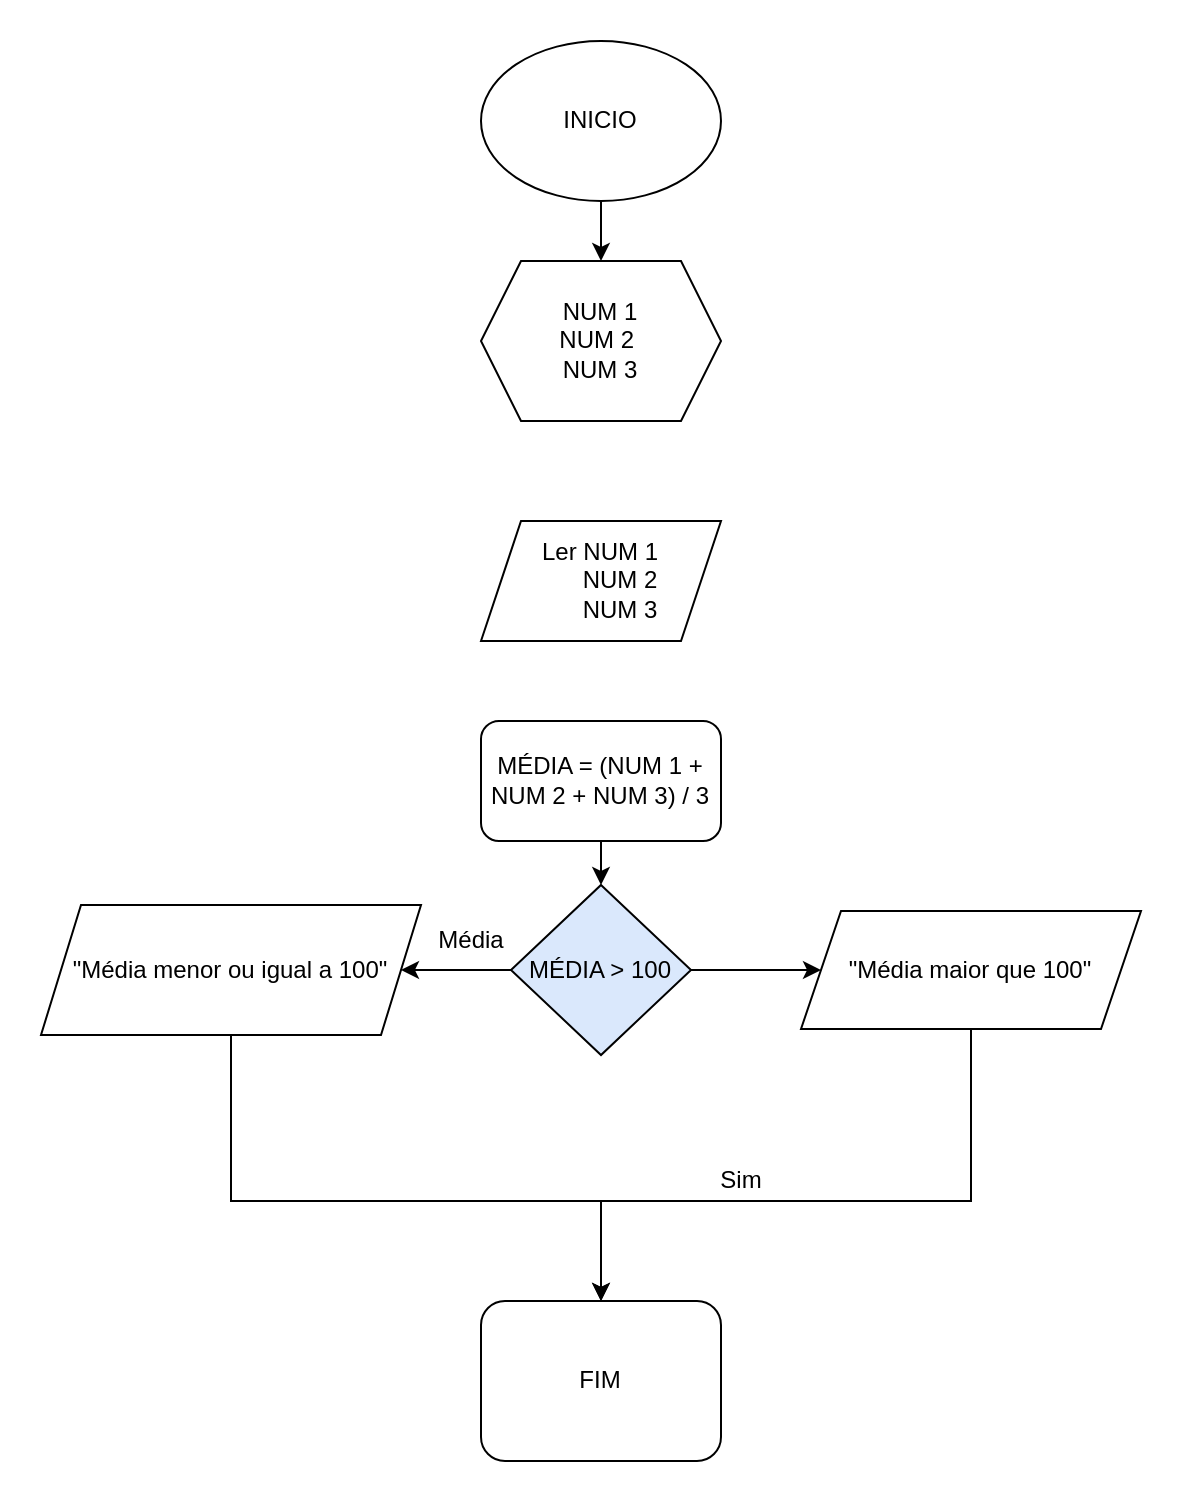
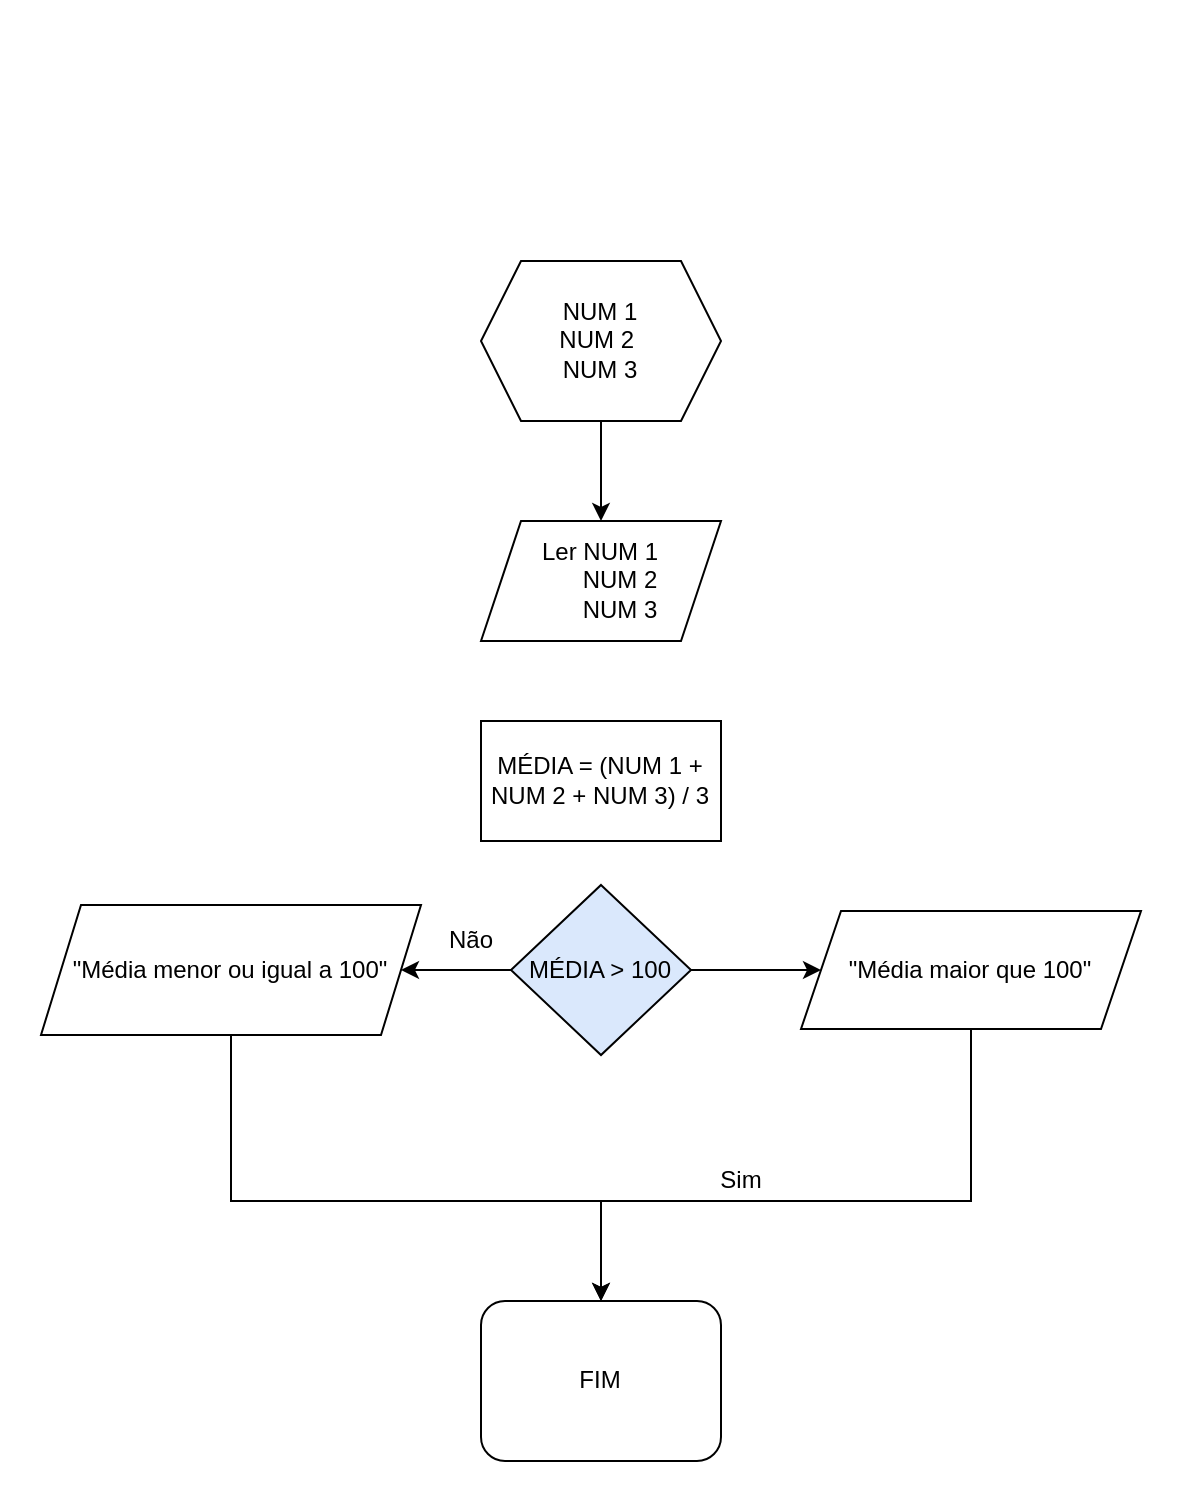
  <mxCell id="0" />
  <mxCell id="1" parent="0" />
- <mxCell id="2" value="" style="edgeStyle=orthogonalEdgeStyle;rounded=0;orthogonalLoop=1;jettySize=auto;html=1;" edge="1" parent="1" source="3" target="5"><mxGeometry relative="1" as="geometry" /></mxCell>
- <mxCell id="3" value="INICIO" style="ellipse;whiteSpace=wrap;html=1;" vertex="1" parent="1"><mxGeometry x="240" y="20" width="120" height="80" as="geometry" /></mxCell>
+ <mxCell id="4" value="" style="edgeStyle=orthogonalEdgeStyle;rounded=0;orthogonalLoop=1;jettySize=auto;html=1;" edge="1" parent="1" source="5" target="6"><mxGeometry relative="1" as="geometry" /></mxCell>
  <mxCell id="5" value="NUM 1&lt;div&gt;NUM 2&amp;nbsp;&lt;/div&gt;&lt;div&gt;NUM 3&lt;/div&gt;" style="shape=hexagon;perimeter=hexagonPerimeter2;whiteSpace=wrap;html=1;fixedSize=1;" vertex="1" parent="1"><mxGeometry x="240" y="130" width="120" height="80" as="geometry" /></mxCell>
  <mxCell id="6" value="Ler NUM 1&lt;div&gt;&amp;nbsp; &amp;nbsp; &amp;nbsp; NUM 2&lt;/div&gt;&lt;div&gt;&amp;nbsp; &amp;nbsp; &amp;nbsp; NUM 3&lt;/div&gt;" style="shape=parallelogram;perimeter=parallelogramPerimeter;whiteSpace=wrap;html=1;fixedSize=1;" vertex="1" parent="1"><mxGeometry x="240" y="260" width="120" height="60" as="geometry" /></mxCell>
- <mxCell id="7" value="" style="edgeStyle=orthogonalEdgeStyle;rounded=0;orthogonalLoop=1;jettySize=auto;html=1;" edge="1" parent="1" source="8" target="11"><mxGeometry relative="1" as="geometry" /></mxCell>
- <mxCell id="8" value="MÉDIA = (NUM 1 + NUM 2 + NUM 3) / 3" style="whiteSpace=wrap;html=1;rounded=1;" vertex="1" parent="1"><mxGeometry x="240" y="360" width="120" height="60" as="geometry" /></mxCell>
+ <mxCell id="8" value="MÉDIA = (NUM 1 + NUM 2 + NUM 3) / 3" style="rounded=0;whiteSpace=wrap;html=1;" vertex="1" parent="1"><mxGeometry x="240" y="360" width="120" height="60" as="geometry" /></mxCell>
  <mxCell id="9" value="" style="edgeStyle=orthogonalEdgeStyle;rounded=0;orthogonalLoop=1;jettySize=auto;html=1;" edge="1" parent="1" source="11" target="13"><mxGeometry relative="1" as="geometry" /></mxCell>
  <mxCell id="10" value="" style="edgeStyle=orthogonalEdgeStyle;rounded=0;orthogonalLoop=1;jettySize=auto;html=1;" edge="1" parent="1" source="11" target="16"><mxGeometry relative="1" as="geometry" /></mxCell>
  <mxCell id="11" value="MÉDIA &amp;gt; 100" style="rhombus;whiteSpace=wrap;html=1;fillColor=#dae8fc;" vertex="1" parent="1"><mxGeometry x="255" y="442" width="90" height="85" as="geometry" /></mxCell>
  <mxCell id="12" style="edgeStyle=orthogonalEdgeStyle;rounded=0;orthogonalLoop=1;jettySize=auto;html=1;entryX=0.5;entryY=0;entryDx=0;entryDy=0;" edge="1" parent="1" source="13" target="17"><mxGeometry relative="1" as="geometry"><Array as="points"><mxPoint x="485" y="600" /><mxPoint x="300" y="600" /></Array></mxGeometry></mxCell>
  <mxCell id="13" value="&quot;Média maior que 100&quot;" style="shape=parallelogram;perimeter=parallelogramPerimeter;whiteSpace=wrap;html=1;fixedSize=1;" vertex="1" parent="1"><mxGeometry x="400" y="455" width="170" height="59" as="geometry" /></mxCell>
  <mxCell id="14" value="Sim" style="text;html=1;align=center;verticalAlign=middle;resizable=0;points=[];autosize=1;strokeColor=none;fillColor=none;" vertex="1" parent="1"><mxGeometry x="350" y="575" width="40" height="30" as="geometry" /></mxCell>
  <mxCell id="15" style="edgeStyle=orthogonalEdgeStyle;rounded=0;orthogonalLoop=1;jettySize=auto;html=1;" edge="1" parent="1" source="16" target="17"><mxGeometry relative="1" as="geometry"><Array as="points"><mxPoint x="115" y="600" /><mxPoint x="300" y="600" /></Array></mxGeometry></mxCell>
  <mxCell id="16" value="&quot;Média menor ou igual a 100&quot;" style="shape=parallelogram;perimeter=parallelogramPerimeter;whiteSpace=wrap;html=1;fixedSize=1;" vertex="1" parent="1"><mxGeometry x="20" y="452" width="190" height="65" as="geometry" /></mxCell>
  <mxCell id="17" value="FIM" style="whiteSpace=wrap;html=1;rounded=1;" vertex="1" parent="1"><mxGeometry x="240" y="650" width="120" height="80" as="geometry" /></mxCell>
- <mxCell id="18" value="Média" style="text;html=1;align=center;verticalAlign=middle;resizable=0;points=[];autosize=1;strokeColor=none;fillColor=none;" vertex="1" parent="1"><mxGeometry x="210" y="455" width="50" height="30" as="geometry" /></mxCell>
+ <mxCell id="18" value="Não" style="text;html=1;align=center;verticalAlign=middle;resizable=0;points=[];autosize=1;strokeColor=none;fillColor=none;" vertex="1" parent="1"><mxGeometry x="210" y="455" width="50" height="30" as="geometry" /></mxCell>
